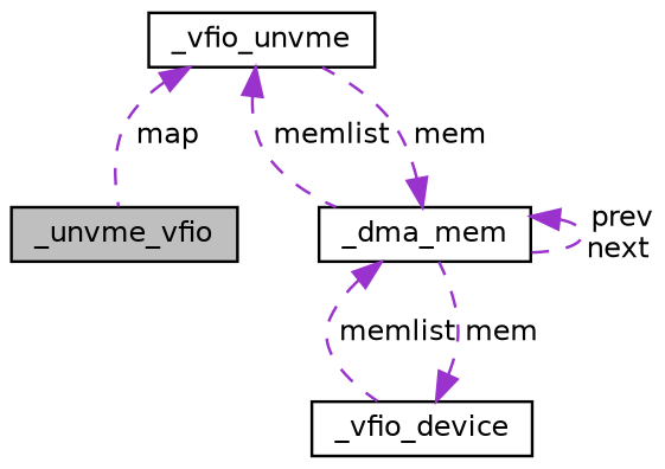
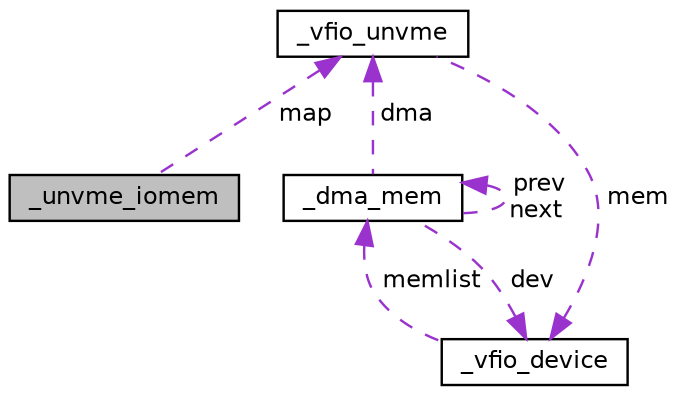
  digraph {
    node [color=black fillcolor=white fontname=Helvetica fontsize=10 shape=record style=filled]
    edge [color=darkorchid3 dir=back fontname=Helvetica fontsize=10 labelfontname=Helvetica labelfontsize=10 style=dashed]
-   n1 [fillcolor=grey75 fontcolor=black height=0.2 label=_unvme_vfio width=0.4]
+   n1 [fillcolor=grey75 fontcolor=black height=0.2 label=_unvme_iomem width=0.4]
    n2 [height=0.2 label=_vfio_unvme width=0.4]
    n3 [height=0.2 label=_dma_mem width=0.4]
    n4 [height=0.2 label=_vfio_device width=0.4]
    n2 -> n1 [label=" map"]
-   n2 -> n3 [label=" memlist"]
-   n3 -> n2 [label=" mem"]
+   n2 -> n3 [label=" dma"]
+   n4 -> n2 [label=" mem"]
    n3 -> n3 [label=" prev\nnext"]
    n3 -> n4 [label=" memlist"]
-   n4 -> n3 [label=" mem"]
+   n4 -> n3 [label=" dev"]
  }
